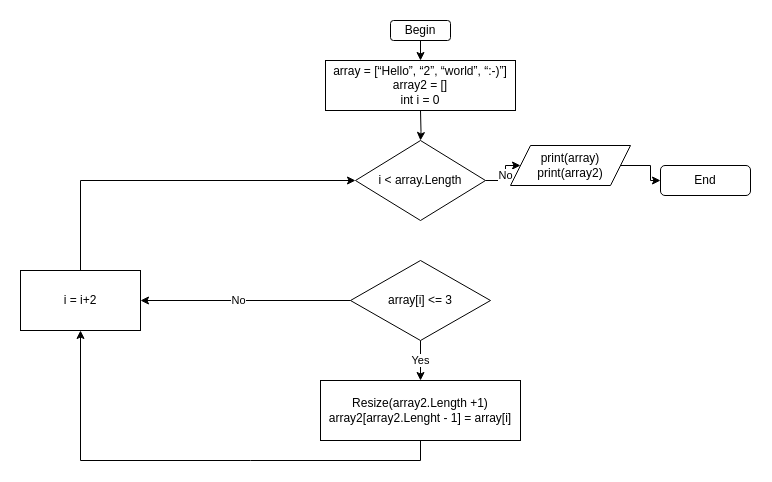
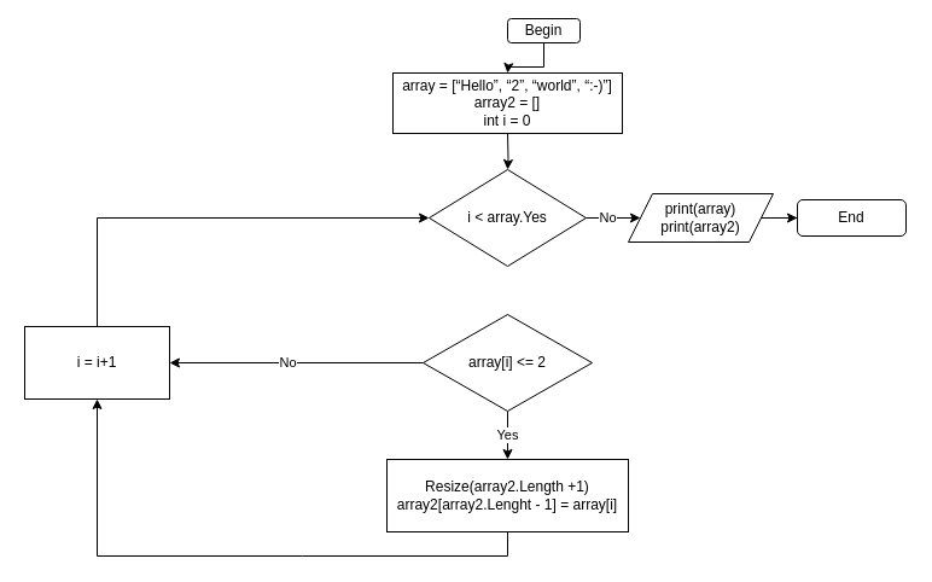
  <mxCell id="0" />
  <mxCell id="1" parent="0" />
  <mxCell id="2" value="" style="edgeStyle=orthogonalEdgeStyle;rounded=0;orthogonalLoop=1;jettySize=auto;html=1;" parent="1" source="3" edge="1"><mxGeometry relative="1" as="geometry"><mxPoint x="420" y="60" as="targetPoint" /></mxGeometry></mxCell>
- <mxCell id="3" value="Begin" style="rounded=1;whiteSpace=wrap;html=1;" parent="1" vertex="1"><mxGeometry x="390" y="20" width="60" height="20" as="geometry" /></mxCell>
+ <mxCell id="3" value="Begin" style="rounded=1;whiteSpace=wrap;html=1;" parent="1" vertex="1"><mxGeometry x="420" y="15" width="60" height="20" as="geometry" /></mxCell>
  <mxCell id="4" value="" style="edgeStyle=orthogonalEdgeStyle;rounded=0;orthogonalLoop=1;jettySize=auto;html=1;" parent="1" target="7" edge="1"><mxGeometry relative="1" as="geometry"><mxPoint x="420" y="110" as="sourcePoint" /></mxGeometry></mxCell>
  <mxCell id="5" value="array =&amp;nbsp;[“Hello”, “2”, “world”, “:-)”] &lt;br&gt;array2 = []&lt;br&gt;int i = 0" style="rounded=0;whiteSpace=wrap;html=1;" parent="1" vertex="1"><mxGeometry x="325" y="60" width="190" height="50" as="geometry" /></mxCell>
  <mxCell id="6" value="No" style="edgeStyle=orthogonalEdgeStyle;rounded=0;orthogonalLoop=1;jettySize=auto;html=1;" parent="1" source="7" target="17" edge="1"><mxGeometry relative="1" as="geometry" /></mxCell>
- <mxCell id="7" value="i &amp;lt; array.Length" style="rhombus;whiteSpace=wrap;html=1;" parent="1" vertex="1"><mxGeometry x="355" y="140" width="130" height="80" as="geometry" /></mxCell>
+ <mxCell id="7" value="i &amp;lt; array.Yes" style="rhombus;whiteSpace=wrap;html=1;" parent="1" vertex="1"><mxGeometry x="355" y="140" width="130" height="80" as="geometry" /></mxCell>
  <mxCell id="8" value="Yes" style="edgeStyle=orthogonalEdgeStyle;rounded=0;orthogonalLoop=1;jettySize=auto;html=1;" parent="1" source="9" target="10" edge="1"><mxGeometry relative="1" as="geometry" /></mxCell>
- <mxCell id="9" value="array[i] &amp;lt;= 3" style="rhombus;whiteSpace=wrap;html=1;" parent="1" vertex="1"><mxGeometry x="350" y="260" width="140" height="80" as="geometry" /></mxCell>
+ <mxCell id="9" value="array[i] &amp;lt;= 2" style="rhombus;whiteSpace=wrap;html=1;" parent="1" vertex="1"><mxGeometry x="350" y="260" width="140" height="80" as="geometry" /></mxCell>
  <mxCell id="10" value="Resize(array2.Length +1)&lt;br&gt;array2[array2.Lenght - 1] = array[i]" style="rounded=0;whiteSpace=wrap;html=1;" parent="1" vertex="1"><mxGeometry x="320" y="380" width="200" height="60" as="geometry" /></mxCell>
  <mxCell id="11" value="" style="endArrow=classic;html=1;rounded=0;exitX=0.5;exitY=1;exitDx=0;exitDy=0;entryX=0.5;entryY=1;entryDx=0;entryDy=0;" parent="1" source="10" target="12" edge="1"><mxGeometry width="50" height="50" relative="1" as="geometry"><mxPoint x="280" y="470" as="sourcePoint" /><mxPoint x="20" y="500" as="targetPoint" /><Array as="points"><mxPoint x="420" y="460" /><mxPoint x="250" y="460" /><mxPoint x="80" y="460" /></Array></mxGeometry></mxCell>
- <mxCell id="12" value="i = i+2" style="rounded=0;whiteSpace=wrap;html=1;" parent="1" vertex="1"><mxGeometry x="20" y="270" width="120" height="60" as="geometry" /></mxCell>
+ <mxCell id="12" value="i = i+1" style="rounded=0;whiteSpace=wrap;html=1;" parent="1" vertex="1"><mxGeometry x="20" y="270" width="120" height="60" as="geometry" /></mxCell>
  <mxCell id="13" value="" style="endArrow=classic;html=1;rounded=0;exitX=0.5;exitY=0;exitDx=0;exitDy=0;entryX=0;entryY=0.5;entryDx=0;entryDy=0;" parent="1" source="12" target="7" edge="1"><mxGeometry width="50" height="50" relative="1" as="geometry"><mxPoint x="280" y="330" as="sourcePoint" /><mxPoint x="350" y="180" as="targetPoint" /><Array as="points"><mxPoint x="80" y="180" /></Array></mxGeometry></mxCell>
  <mxCell id="14" value="" style="endArrow=classic;html=1;rounded=0;exitX=0;exitY=0.5;exitDx=0;exitDy=0;entryX=1;entryY=0.5;entryDx=0;entryDy=0;" parent="1" source="9" target="12" edge="1"><mxGeometry width="50" height="50" relative="1" as="geometry"><mxPoint x="280" y="330" as="sourcePoint" /><mxPoint x="330" y="280" as="targetPoint" /></mxGeometry></mxCell>
  <mxCell id="15" value="No" style="edgeLabel;html=1;align=center;verticalAlign=middle;resizable=0;points=[];" parent="14" vertex="1" connectable="0"><mxGeometry x="0.072" y="-1" relative="1" as="geometry"><mxPoint as="offset" /></mxGeometry></mxCell>
  <mxCell id="16" value="" style="edgeStyle=orthogonalEdgeStyle;rounded=0;orthogonalLoop=1;jettySize=auto;html=1;" parent="1" source="17" target="18" edge="1"><mxGeometry relative="1" as="geometry" /></mxCell>
- <mxCell id="17" value="print(array)&lt;br&gt;print(array2)" style="shape=parallelogram;perimeter=parallelogramPerimeter;whiteSpace=wrap;html=1;fixedSize=1;" parent="1" vertex="1"><mxGeometry x="510" y="145" width="120" height="40" as="geometry" /></mxCell>
+ <mxCell id="17" value="print(array)&lt;br&gt;print(array2)" style="shape=parallelogram;perimeter=parallelogramPerimeter;whiteSpace=wrap;html=1;fixedSize=1;" parent="1" vertex="1"><mxGeometry x="520" y="160" width="120" height="40" as="geometry" /></mxCell>
  <mxCell id="18" value="End" style="rounded=1;whiteSpace=wrap;html=1;" parent="1" vertex="1"><mxGeometry x="660" y="165" width="90" height="30" as="geometry" /></mxCell>
